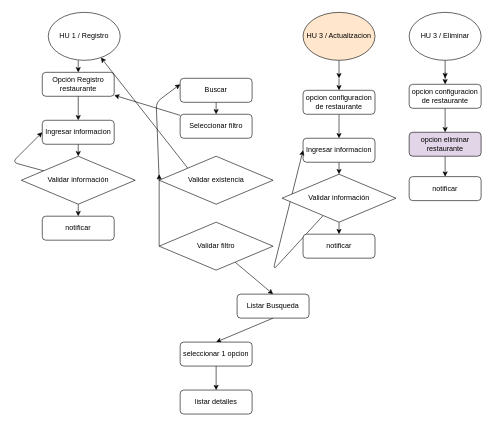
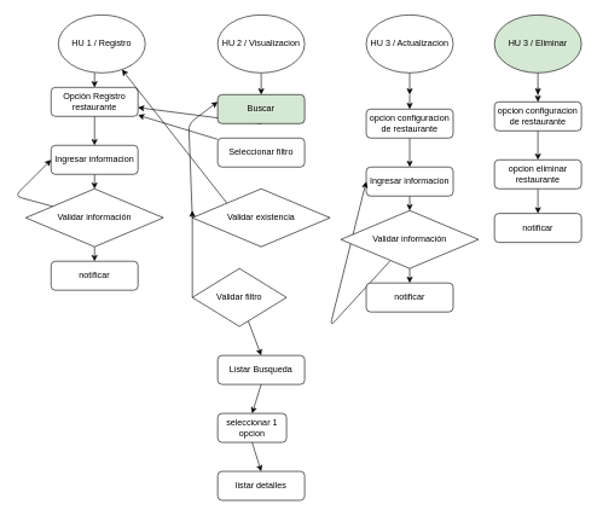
  <mxCell id="0" />
  <mxCell id="1" parent="0" />
  <mxCell id="2" value="HU 1 / Registro" style="ellipse;whiteSpace=wrap;html=1;" parent="1" vertex="1"><mxGeometry x="80" y="20" width="120" height="80" as="geometry" /></mxCell>
  <mxCell id="3" style="edgeStyle=none;html=1;exitX=0.5;exitY=1;exitDx=0;exitDy=0;entryX=0.5;entryY=0;entryDx=0;entryDy=0;" parent="1" source="4" target="6" edge="1"><mxGeometry relative="1" as="geometry" /></mxCell>
  <mxCell id="4" value="Opción Registro restaurante" style="rounded=1;whiteSpace=wrap;html=1;" parent="1" vertex="1"><mxGeometry x="70" y="120" width="120" height="40" as="geometry" /></mxCell>
  <mxCell id="5" style="edgeStyle=none;html=1;exitX=0.5;exitY=1;exitDx=0;exitDy=0;entryX=0.5;entryY=0;entryDx=0;entryDy=0;" parent="1" source="6" target="10" edge="1"><mxGeometry relative="1" as="geometry" /></mxCell>
  <mxCell id="6" value="Ingresar informacion" style="rounded=1;whiteSpace=wrap;html=1;" parent="1" vertex="1"><mxGeometry x="70" y="200" width="120" height="40" as="geometry" /></mxCell>
  <mxCell id="7" style="edgeStyle=none;html=1;exitX=0.5;exitY=1;exitDx=0;exitDy=0;" parent="1" target="4" edge="1"><mxGeometry relative="1" as="geometry"><mxPoint x="130" y="100" as="sourcePoint" /></mxGeometry></mxCell>
  <mxCell id="8" style="edgeStyle=none;html=1;exitX=0.5;exitY=1;exitDx=0;exitDy=0;entryX=0.5;entryY=0;entryDx=0;entryDy=0;" parent="1" source="10" target="11" edge="1"><mxGeometry relative="1" as="geometry" /></mxCell>
  <mxCell id="9" style="edgeStyle=none;html=1;entryX=0;entryY=0.5;entryDx=0;entryDy=0;" parent="1" source="10" target="6" edge="1"><mxGeometry relative="1" as="geometry"><Array as="points"><mxPoint x="20" y="270" /></Array></mxGeometry></mxCell>
  <mxCell id="10" value="Validar información" style="rhombus;whiteSpace=wrap;html=1;" parent="1" vertex="1"><mxGeometry x="35" y="260" width="190" height="80" as="geometry" /></mxCell>
  <mxCell id="11" value="notificar" style="rounded=1;whiteSpace=wrap;html=1;" parent="1" vertex="1"><mxGeometry x="70" y="360" width="120" height="40" as="geometry" /></mxCell>
- <mxCell id="14" style="edgeStyle=none;html=1;exitX=0.5;exitY=1;exitDx=0;exitDy=0;entryX=0.5;entryY=0;entryDx=0;entryDy=0;" edge="1" parent="1" source="15" target="47"><mxGeometry relative="1" as="geometry" /></mxCell>
- <mxCell id="15" value="Buscar" style="rounded=1;whiteSpace=wrap;html=1;" parent="1" vertex="1"><mxGeometry x="300" y="130" width="120" height="40" as="geometry" /></mxCell>
+ <mxCell id="12" style="edgeStyle=none;html=1;exitX=0.5;exitY=1;exitDx=0;exitDy=0;entryX=0.5;entryY=0;entryDx=0;entryDy=0;" parent="1" source="13" target="15" edge="1"><mxGeometry relative="1" as="geometry" /></mxCell>
+ <mxCell id="13" value="HU 2 / Visualizacion" style="ellipse;whiteSpace=wrap;html=1;" parent="1" vertex="1"><mxGeometry x="300" y="20" width="120" height="80" as="geometry" /></mxCell>
+ <mxCell id="14" style="edgeStyle=none;html=1;exitX=0.5;exitY=1;exitDx=0;exitDy=0;" edge="1" parent="1" source="15" target="4"><mxGeometry relative="1" as="geometry" /></mxCell>
+ <mxCell id="15" value="Buscar" style="rounded=1;whiteSpace=wrap;html=1;fillColor=#d5e8d4;" parent="1" vertex="1"><mxGeometry x="300" y="130" width="120" height="40" as="geometry" /></mxCell>
  <mxCell id="16" style="edgeStyle=none;html=1;exitX=0.5;exitY=1;exitDx=0;exitDy=0;entryX=0.5;entryY=0;entryDx=0;entryDy=0;" parent="1" source="17" target="19" edge="1"><mxGeometry relative="1" as="geometry" /></mxCell>
- <mxCell id="17" value="Listar Busqueda" style="rounded=1;whiteSpace=wrap;html=1;" parent="1" vertex="1"><mxGeometry x="395" y="490" width="120" height="40" as="geometry" /></mxCell>
+ <mxCell id="17" value="Listar Busqueda" style="rounded=1;whiteSpace=wrap;html=1;" parent="1" vertex="1"><mxGeometry x="300" y="490" width="120" height="40" as="geometry" /></mxCell>
  <mxCell id="18" style="edgeStyle=none;html=1;exitX=0.5;exitY=1;exitDx=0;exitDy=0;entryX=0.5;entryY=0;entryDx=0;entryDy=0;" parent="1" source="19" target="23" edge="1"><mxGeometry relative="1" as="geometry" /></mxCell>
- <mxCell id="19" value="seleccionar 1 opcion" style="rounded=1;whiteSpace=wrap;html=1;" parent="1" vertex="1"><mxGeometry x="300" y="570" width="120" height="40" as="geometry" /></mxCell>
+ <mxCell id="19" value="seleccionar 1 opcion" style="rounded=1;whiteSpace=wrap;html=1;" parent="1" vertex="1"><mxGeometry x="300" y="570" width="95" height="40" as="geometry" /></mxCell>
  <mxCell id="20" style="edgeStyle=none;html=1;exitX=0;exitY=0.5;exitDx=0;exitDy=0;entryX=0;entryY=0.25;entryDx=0;entryDy=0;" parent="1" source="22" target="15" edge="1"><mxGeometry relative="1" as="geometry"><Array as="points"><mxPoint x="260" y="170" /></Array></mxGeometry></mxCell>
  <mxCell id="21" style="edgeStyle=none;html=1;exitX=0.5;exitY=1;exitDx=0;exitDy=0;" edge="1" parent="1" source="22" target="2"><mxGeometry relative="1" as="geometry" /></mxCell>
  <mxCell id="22" value="Validar existencia" style="rhombus;whiteSpace=wrap;html=1;" parent="1" vertex="1"><mxGeometry x="265" y="260" width="190" height="80" as="geometry" /></mxCell>
  <mxCell id="23" value="listar detalles" style="rounded=1;whiteSpace=wrap;html=1;" parent="1" vertex="1"><mxGeometry x="300" y="650" width="120" height="40" as="geometry" /></mxCell>
  <mxCell id="24" style="edgeStyle=none;html=1;exitX=0.5;exitY=1;exitDx=0;exitDy=0;entryX=0.5;entryY=0;entryDx=0;entryDy=0;" parent="1" source="25" edge="1"><mxGeometry relative="1" as="geometry"><mxPoint x="565" y="130" as="targetPoint" /></mxGeometry></mxCell>
- <mxCell id="25" value="HU 3 / Actualizacion" style="ellipse;whiteSpace=wrap;html=1;fillColor=#ffe6cc;" parent="1" vertex="1"><mxGeometry x="505" y="20" width="120" height="80" as="geometry" /></mxCell>
+ <mxCell id="25" value="HU 3 / Actualizacion" style="ellipse;whiteSpace=wrap;html=1;" parent="1" vertex="1"><mxGeometry x="505" y="20" width="120" height="80" as="geometry" /></mxCell>
  <mxCell id="26" style="edgeStyle=none;html=1;exitX=0.5;exitY=1;exitDx=0;exitDy=0;entryX=0.5;entryY=0;entryDx=0;entryDy=0;" parent="1" source="27" target="29" edge="1"><mxGeometry relative="1" as="geometry" /></mxCell>
  <mxCell id="27" value="opcion configuracion de restaurante" style="rounded=1;whiteSpace=wrap;html=1;" parent="1" vertex="1"><mxGeometry x="505" y="150" width="120" height="40" as="geometry" /></mxCell>
  <mxCell id="28" style="edgeStyle=none;html=1;exitX=0.5;exitY=1;exitDx=0;exitDy=0;entryX=0.5;entryY=0;entryDx=0;entryDy=0;" parent="1" source="29" target="33" edge="1"><mxGeometry relative="1" as="geometry" /></mxCell>
  <mxCell id="29" value="Ingresar informacion" style="rounded=1;whiteSpace=wrap;html=1;" parent="1" vertex="1"><mxGeometry x="505" y="230" width="120" height="40" as="geometry" /></mxCell>
  <mxCell id="30" style="edgeStyle=none;html=1;exitX=0.5;exitY=1;exitDx=0;exitDy=0;" parent="1" target="27" edge="1"><mxGeometry relative="1" as="geometry"><mxPoint x="565" y="130" as="sourcePoint" /></mxGeometry></mxCell>
  <mxCell id="31" style="edgeStyle=none;html=1;exitX=0.5;exitY=1;exitDx=0;exitDy=0;entryX=0.5;entryY=0;entryDx=0;entryDy=0;" parent="1" source="33" target="34" edge="1"><mxGeometry relative="1" as="geometry" /></mxCell>
  <mxCell id="32" style="edgeStyle=none;html=1;entryX=0;entryY=0.5;entryDx=0;entryDy=0;" parent="1" source="33" target="29" edge="1"><mxGeometry relative="1" as="geometry"><Array as="points"><mxPoint x="455" y="450" /></Array></mxGeometry></mxCell>
  <mxCell id="33" value="Validar información" style="rhombus;whiteSpace=wrap;html=1;" parent="1" vertex="1"><mxGeometry x="470" y="290" width="190" height="80" as="geometry" /></mxCell>
  <mxCell id="34" value="notificar" style="rounded=1;whiteSpace=wrap;html=1;" parent="1" vertex="1"><mxGeometry x="505" y="390" width="120" height="40" as="geometry" /></mxCell>
  <mxCell id="35" style="edgeStyle=none;html=1;exitX=0.5;exitY=1;exitDx=0;exitDy=0;entryX=0.5;entryY=0;entryDx=0;entryDy=0;" parent="1" source="36" edge="1"><mxGeometry relative="1" as="geometry"><mxPoint x="742" y="130" as="targetPoint" /></mxGeometry></mxCell>
- <mxCell id="36" value="HU 3 / Eliminar" style="ellipse;whiteSpace=wrap;html=1;" parent="1" vertex="1"><mxGeometry x="682" y="20" width="120" height="80" as="geometry" /></mxCell>
+ <mxCell id="36" value="HU 3 / Eliminar" style="ellipse;whiteSpace=wrap;html=1;fillColor=#d5e8d4;" parent="1" vertex="1"><mxGeometry x="682" y="20" width="120" height="80" as="geometry" /></mxCell>
  <mxCell id="37" style="edgeStyle=none;html=1;exitX=0.5;exitY=1;exitDx=0;exitDy=0;entryX=0.5;entryY=0;entryDx=0;entryDy=0;" parent="1" source="38" target="40" edge="1"><mxGeometry relative="1" as="geometry" /></mxCell>
  <mxCell id="38" value="opcion configuracion de restaurante" style="rounded=1;whiteSpace=wrap;html=1;" parent="1" vertex="1"><mxGeometry x="682" y="140" width="120" height="40" as="geometry" /></mxCell>
  <mxCell id="39" style="edgeStyle=none;html=1;entryX=0.5;entryY=0;entryDx=0;entryDy=0;" parent="1" source="40" target="42" edge="1"><mxGeometry relative="1" as="geometry" /></mxCell>
- <mxCell id="40" value="opcion eliminar restaurante" style="rounded=1;whiteSpace=wrap;html=1;fillColor=#e1d5e7;" parent="1" vertex="1"><mxGeometry x="682" y="220" width="120" height="40" as="geometry" /></mxCell>
+ <mxCell id="40" value="opcion eliminar restaurante" style="rounded=1;whiteSpace=wrap;html=1;" parent="1" vertex="1"><mxGeometry x="682" y="220" width="120" height="40" as="geometry" /></mxCell>
  <mxCell id="41" style="edgeStyle=none;html=1;exitX=0.5;exitY=1;exitDx=0;exitDy=0;" parent="1" target="38" edge="1"><mxGeometry relative="1" as="geometry"><mxPoint x="742" y="120" as="sourcePoint" /></mxGeometry></mxCell>
  <mxCell id="42" value="notificar" style="rounded=1;whiteSpace=wrap;html=1;" parent="1" vertex="1"><mxGeometry x="682" y="294" width="120" height="40" as="geometry" /></mxCell>
  <mxCell id="43" style="edgeStyle=none;html=1;entryX=0.5;entryY=0;entryDx=0;entryDy=0;" edge="1" parent="1" source="45" target="17"><mxGeometry relative="1" as="geometry" /></mxCell>
  <mxCell id="44" style="edgeStyle=none;html=1;exitX=0;exitY=0.5;exitDx=0;exitDy=0;" edge="1" parent="1" source="45"><mxGeometry relative="1" as="geometry"><mxPoint x="265" y="290" as="targetPoint" /></mxGeometry></mxCell>
- <mxCell id="45" value="Validar filtro" style="rhombus;whiteSpace=wrap;html=1;" vertex="1" parent="1"><mxGeometry x="265" y="370" width="190" height="80" as="geometry" /></mxCell>
+ <mxCell id="45" value="Validar filtro" style="rhombus;whiteSpace=wrap;html=1;" vertex="1" parent="1"><mxGeometry x="265" y="370" width="130" height="80" as="geometry" /></mxCell>
  <mxCell id="46" style="edgeStyle=none;html=1;" edge="1" parent="1" source="47" target="4"><mxGeometry relative="1" as="geometry" /></mxCell>
  <mxCell id="47" value="Seleccionar filtro" style="rounded=1;whiteSpace=wrap;html=1;" vertex="1" parent="1"><mxGeometry x="300" y="190" width="120" height="40" as="geometry" /></mxCell>
